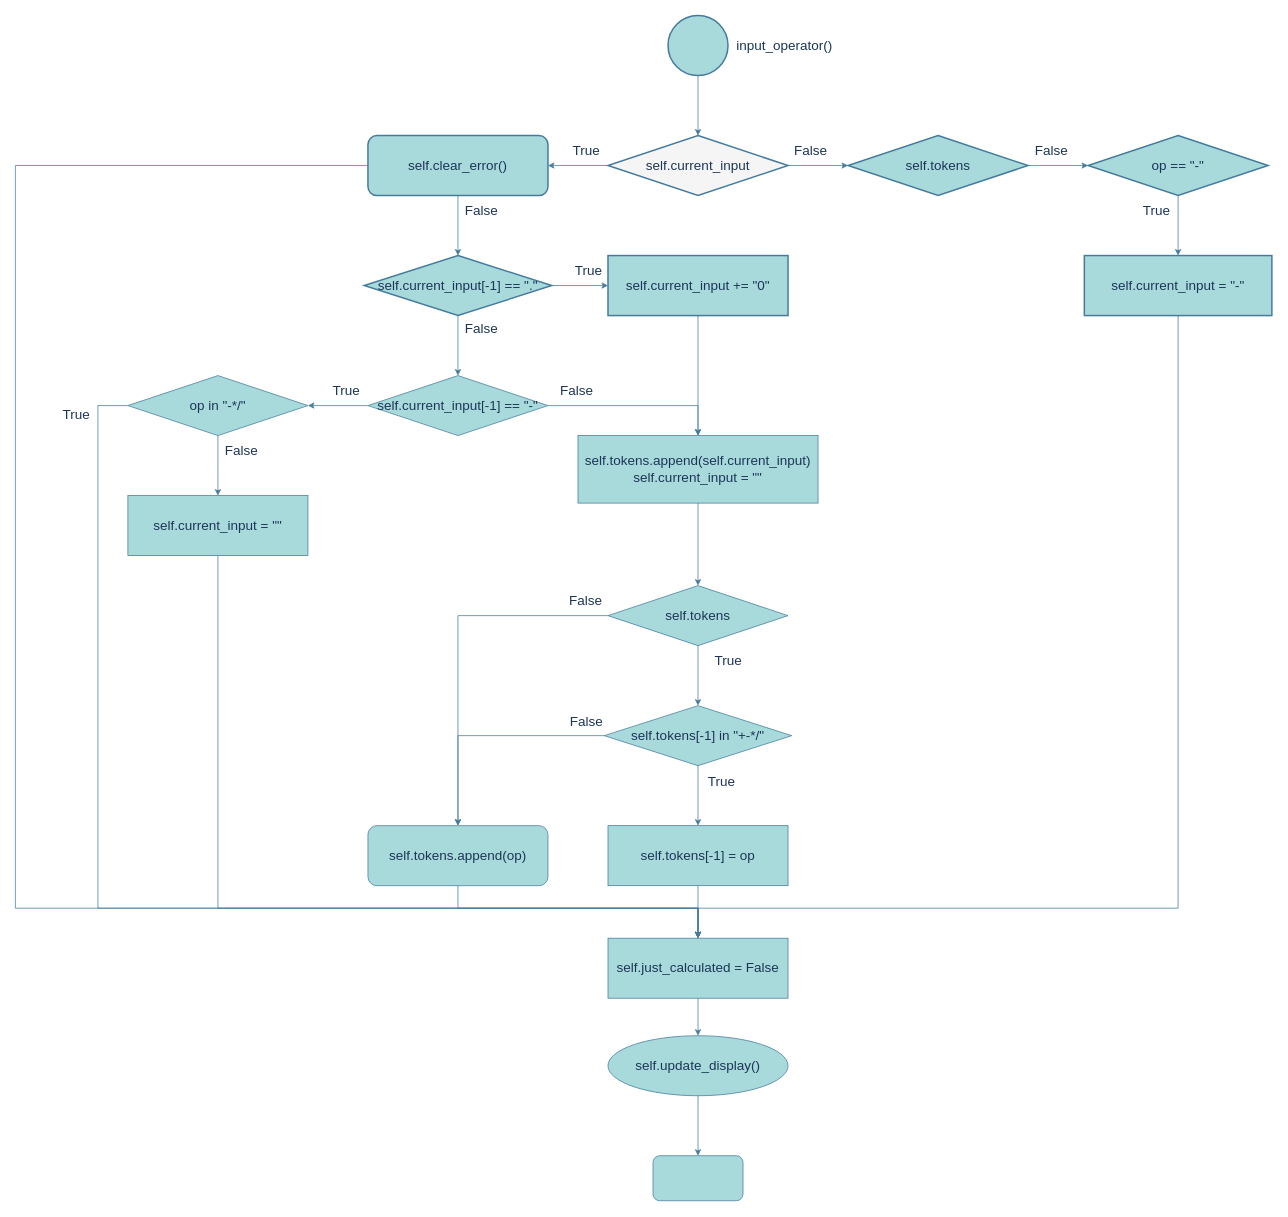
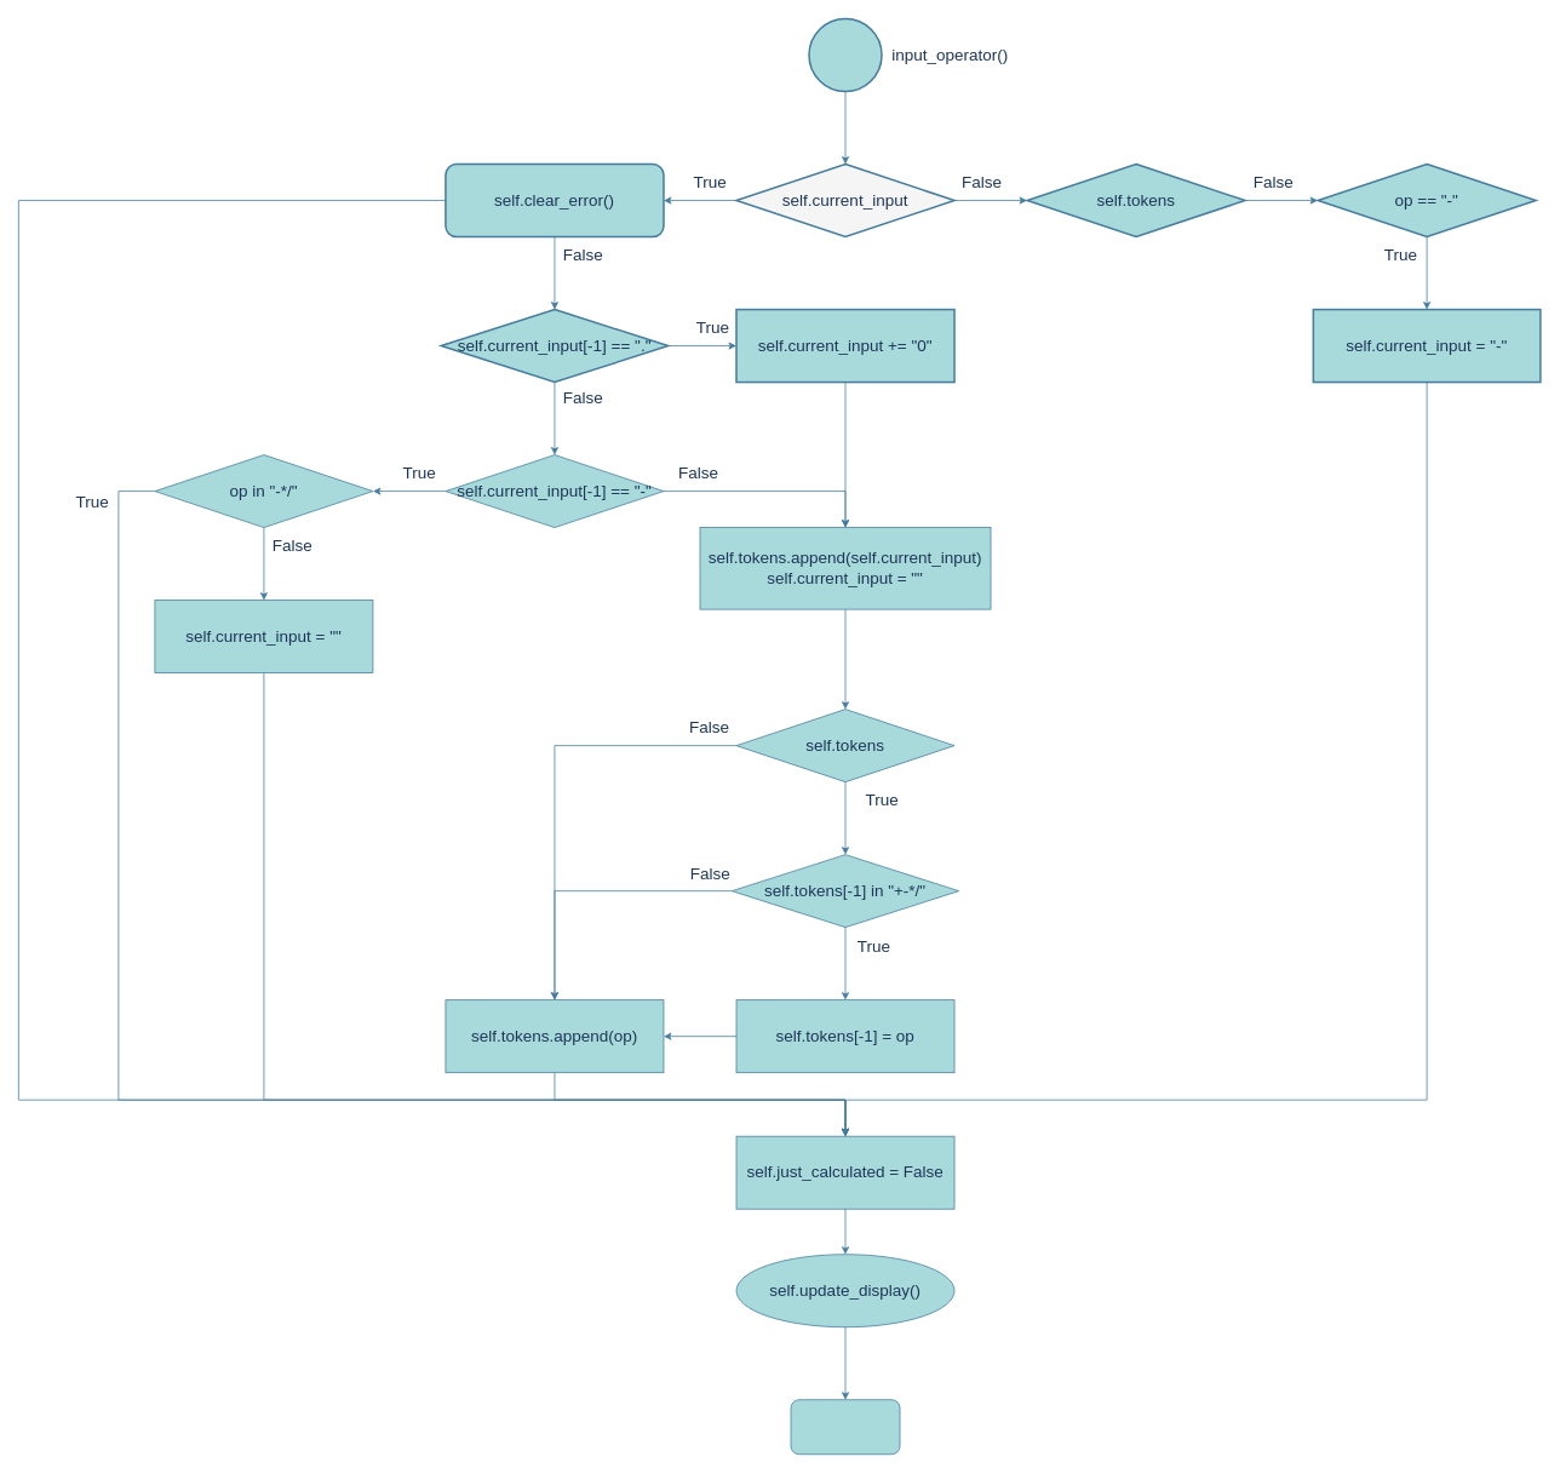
  <mxCell id="0" />
  <mxCell id="1" parent="0" />
  <mxCell id="2" value="" style="edgeStyle=orthogonalEdgeStyle;rounded=0;orthogonalLoop=1;jettySize=auto;html=1;strokeColor=#457B9D;fontColor=#1D3557;fillColor=#A8DADC;fontSize=18;" edge="1" parent="1" source="3" target="8"><mxGeometry relative="1" as="geometry" /></mxCell>
  <mxCell id="3" value="" style="strokeWidth=2;html=1;shape=mxgraph.flowchart.start_2;whiteSpace=wrap;strokeColor=#457B9D;fontColor=#1D3557;fillColor=#A8DADC;fontSize=18;" vertex="1" parent="1"><mxGeometry x="890" y="20" width="80" height="80" as="geometry" /></mxCell>
  <mxCell id="4" value="" style="edgeStyle=orthogonalEdgeStyle;rounded=0;orthogonalLoop=1;jettySize=auto;html=1;strokeColor=#457B9D;fontColor=#1D3557;fillColor=#A8DADC;fontSize=18;" edge="1" parent="1" source="8" target="13"><mxGeometry relative="1" as="geometry" /></mxCell>
  <mxCell id="5" value="True" style="edgeLabel;html=1;align=center;verticalAlign=middle;resizable=0;points=[];strokeColor=#457B9D;fontColor=#1D3557;fillColor=#A8DADC;fontSize=18;" vertex="1" connectable="0" parent="4"><mxGeometry x="0.275" y="-3" relative="1" as="geometry"><mxPoint x="21" y="-17" as="offset" /></mxGeometry></mxCell>
  <mxCell id="6" value="" style="edgeStyle=orthogonalEdgeStyle;rounded=0;orthogonalLoop=1;jettySize=auto;html=1;strokeColor=#457B9D;fontColor=#1D3557;fillColor=#A8DADC;fontSize=18;" edge="1" parent="1" source="8" target="23"><mxGeometry relative="1" as="geometry" /></mxCell>
  <mxCell id="7" value="False" style="edgeLabel;html=1;align=center;verticalAlign=middle;resizable=0;points=[];strokeColor=#457B9D;fontColor=#1D3557;fillColor=#A8DADC;fontSize=18;" vertex="1" connectable="0" parent="6"><mxGeometry x="-0.419" y="2" relative="1" as="geometry"><mxPoint x="6" y="-18" as="offset" /></mxGeometry></mxCell>
  <mxCell id="8" value="self.current_input" style="rhombus;whiteSpace=wrap;html=1;fillColor=#f5f5f5;strokeColor=#457B9D;fontColor=#1D3557;strokeWidth=2;fontSize=18;" vertex="1" parent="1"><mxGeometry x="810" y="180" width="240" height="80" as="geometry" /></mxCell>
  <mxCell id="9" value="input_operator()" style="text;html=1;align=center;verticalAlign=middle;resizable=0;points=[];autosize=1;strokeColor=none;fillColor=none;fontColor=#1D3557;fontSize=18;" vertex="1" parent="1"><mxGeometry x="970" y="40" width="150" height="40" as="geometry" /></mxCell>
  <mxCell id="10" value="" style="edgeStyle=orthogonalEdgeStyle;rounded=0;orthogonalLoop=1;jettySize=auto;html=1;strokeColor=#457B9D;fontColor=#1D3557;fillColor=#A8DADC;fontSize=18;" edge="1" parent="1" source="13" target="18"><mxGeometry relative="1" as="geometry" /></mxCell>
  <mxCell id="11" value="False" style="edgeLabel;html=1;align=center;verticalAlign=middle;resizable=0;points=[];strokeColor=#457B9D;fontColor=#1D3557;fillColor=#A8DADC;fontSize=18;" vertex="1" connectable="0" parent="10"><mxGeometry x="-0.325" y="2" relative="1" as="geometry"><mxPoint x="28" y="-7" as="offset" /></mxGeometry></mxCell>
  <mxCell id="12" style="edgeStyle=orthogonalEdgeStyle;rounded=0;orthogonalLoop=1;jettySize=auto;html=1;entryX=0.5;entryY=0;entryDx=0;entryDy=0;strokeColor=#457B9D;fontColor=#1D3557;fillColor=#A8DADC;" edge="1" parent="1" source="13" target="44"><mxGeometry relative="1" as="geometry"><Array as="points"><mxPoint x="20" y="220" /><mxPoint x="20" y="1210" /><mxPoint x="930" y="1210" /></Array></mxGeometry></mxCell>
  <mxCell id="13" value="self.clear_error()" style="whiteSpace=wrap;html=1;fontSize=18;fillColor=#A8DADC;strokeColor=#457B9D;fontColor=#1D3557;strokeWidth=2;rounded=1;" vertex="1" parent="1"><mxGeometry x="490" y="180" width="240" height="80" as="geometry" /></mxCell>
  <mxCell id="14" value="" style="edgeStyle=orthogonalEdgeStyle;rounded=0;orthogonalLoop=1;jettySize=auto;html=1;strokeColor=#457B9D;fontColor=#1D3557;fillColor=#A8DADC;fontSize=18;" edge="1" parent="1" source="18" target="20"><mxGeometry relative="1" as="geometry" /></mxCell>
  <mxCell id="15" value="True" style="edgeLabel;html=1;align=center;verticalAlign=middle;resizable=0;points=[];strokeColor=#457B9D;fontColor=#1D3557;fillColor=#A8DADC;fontSize=18;" vertex="1" connectable="0" parent="14"><mxGeometry x="-0.031" relative="1" as="geometry"><mxPoint x="12" y="-20" as="offset" /></mxGeometry></mxCell>
  <mxCell id="16" value="" style="edgeStyle=orthogonalEdgeStyle;rounded=0;orthogonalLoop=1;jettySize=auto;html=1;strokeColor=#457B9D;fontColor=#1D3557;fillColor=#A8DADC;fontSize=18;entryX=0.5;entryY=0;entryDx=0;entryDy=0;" edge="1" parent="1" source="18" target="52"><mxGeometry relative="1" as="geometry"><mxPoint x="610" y="500" as="targetPoint" /></mxGeometry></mxCell>
  <mxCell id="17" value="False" style="edgeLabel;html=1;align=center;verticalAlign=middle;resizable=0;points=[];strokeColor=#457B9D;fontColor=#1D3557;fillColor=#A8DADC;fontSize=18;" vertex="1" connectable="0" parent="16"><mxGeometry x="-0.583" y="-1" relative="1" as="geometry"><mxPoint x="31" as="offset" /></mxGeometry></mxCell>
  <mxCell id="18" value="self.current_input[-1] == &quot;.&quot;" style="rhombus;whiteSpace=wrap;html=1;fontSize=18;fillColor=#A8DADC;strokeColor=#457B9D;fontColor=#1D3557;strokeWidth=2;" vertex="1" parent="1"><mxGeometry x="485" y="340" width="250" height="80" as="geometry" /></mxCell>
  <mxCell id="19" style="edgeStyle=orthogonalEdgeStyle;rounded=0;orthogonalLoop=1;jettySize=auto;html=1;entryX=0.5;entryY=0;entryDx=0;entryDy=0;strokeColor=#457B9D;fontColor=#1D3557;fillColor=#A8DADC;" edge="1" parent="1" source="20" target="61"><mxGeometry relative="1" as="geometry" /></mxCell>
  <mxCell id="20" value="self.current_input += &quot;0&quot;" style="whiteSpace=wrap;html=1;fontSize=18;fillColor=#A8DADC;strokeColor=#457B9D;fontColor=#1D3557;strokeWidth=2;" vertex="1" parent="1"><mxGeometry x="810" y="340" width="240" height="80" as="geometry" /></mxCell>
  <mxCell id="21" value="" style="edgeStyle=orthogonalEdgeStyle;rounded=0;orthogonalLoop=1;jettySize=auto;html=1;strokeColor=#457B9D;fontColor=#1D3557;fillColor=#A8DADC;fontSize=18;" edge="1" parent="1" source="23" target="26"><mxGeometry relative="1" as="geometry" /></mxCell>
  <mxCell id="22" value="False" style="edgeLabel;html=1;align=center;verticalAlign=middle;resizable=0;points=[];strokeColor=#457B9D;fontColor=#1D3557;fillColor=#A8DADC;fontSize=18;" vertex="1" connectable="0" parent="21"><mxGeometry x="-0.343" y="-1" relative="1" as="geometry"><mxPoint x="4" y="-21" as="offset" /></mxGeometry></mxCell>
  <mxCell id="23" value="self.tokens" style="rhombus;whiteSpace=wrap;html=1;fontSize=18;fillColor=#A8DADC;strokeColor=#457B9D;fontColor=#1D3557;strokeWidth=2;" vertex="1" parent="1"><mxGeometry x="1130" y="180" width="240" height="80" as="geometry" /></mxCell>
  <mxCell id="24" value="" style="edgeStyle=orthogonalEdgeStyle;rounded=0;orthogonalLoop=1;jettySize=auto;html=1;strokeColor=#457B9D;fontColor=#1D3557;fillColor=#A8DADC;fontSize=18;" edge="1" parent="1" source="26" target="28"><mxGeometry relative="1" as="geometry" /></mxCell>
  <mxCell id="25" value="True" style="edgeLabel;html=1;align=center;verticalAlign=middle;resizable=0;points=[];strokeColor=#457B9D;fontColor=#1D3557;fillColor=#A8DADC;fontSize=18;" vertex="1" connectable="0" parent="24"><mxGeometry x="-0.314" y="-2" relative="1" as="geometry"><mxPoint x="-28" y="-7" as="offset" /></mxGeometry></mxCell>
  <mxCell id="26" value="op == &quot;-&quot;" style="rhombus;whiteSpace=wrap;html=1;fontSize=18;fillColor=#A8DADC;strokeColor=#457B9D;fontColor=#1D3557;strokeWidth=2;" vertex="1" parent="1"><mxGeometry x="1450" y="180" width="240" height="80" as="geometry" /></mxCell>
  <mxCell id="27" style="edgeStyle=orthogonalEdgeStyle;rounded=0;orthogonalLoop=1;jettySize=auto;html=1;entryX=0.5;entryY=0;entryDx=0;entryDy=0;strokeColor=#457B9D;fontColor=#1D3557;fillColor=#A8DADC;" edge="1" parent="1" source="28" target="44"><mxGeometry relative="1" as="geometry"><Array as="points"><mxPoint x="1570" y="1210" /><mxPoint x="930" y="1210" /></Array></mxGeometry></mxCell>
  <mxCell id="28" value="self.current_input = &quot;-&quot;" style="whiteSpace=wrap;html=1;fontSize=18;fillColor=#A8DADC;strokeColor=#457B9D;fontColor=#1D3557;strokeWidth=2;" vertex="1" parent="1"><mxGeometry x="1445" y="340" width="250" height="80" as="geometry" /></mxCell>
  <mxCell id="29" value="" style="edgeStyle=orthogonalEdgeStyle;rounded=0;orthogonalLoop=1;jettySize=auto;html=1;strokeColor=#457B9D;fontColor=#1D3557;fillColor=#A8DADC;fontSize=18;" edge="1" parent="1" source="32" target="37"><mxGeometry relative="1" as="geometry" /></mxCell>
  <mxCell id="30" style="edgeStyle=orthogonalEdgeStyle;rounded=0;orthogonalLoop=1;jettySize=auto;html=1;entryX=0.5;entryY=0;entryDx=0;entryDy=0;strokeColor=#457B9D;fontColor=#1D3557;fillColor=#A8DADC;fontSize=18;" edge="1" parent="1" source="32" target="41"><mxGeometry relative="1" as="geometry" /></mxCell>
  <mxCell id="31" value="False" style="edgeLabel;html=1;align=center;verticalAlign=middle;resizable=0;points=[];strokeColor=#457B9D;fontColor=#1D3557;fillColor=#A8DADC;fontSize=18;" vertex="1" connectable="0" parent="30"><mxGeometry x="-0.701" y="6" relative="1" as="geometry"><mxPoint x="41" y="-26" as="offset" /></mxGeometry></mxCell>
  <mxCell id="32" value="self.tokens" style="rhombus;whiteSpace=wrap;html=1;strokeColor=#457B9D;fontColor=#1D3557;fillColor=#A8DADC;fontSize=18;" vertex="1" parent="1"><mxGeometry x="810" y="780" width="240" height="80" as="geometry" /></mxCell>
  <mxCell id="33" value="" style="edgeStyle=orthogonalEdgeStyle;rounded=0;orthogonalLoop=1;jettySize=auto;html=1;strokeColor=#457B9D;fontColor=#1D3557;fillColor=#A8DADC;fontSize=18;" edge="1" parent="1" source="37" target="39"><mxGeometry relative="1" as="geometry" /></mxCell>
  <mxCell id="34" value="True" style="edgeLabel;html=1;align=center;verticalAlign=middle;resizable=0;points=[];strokeColor=#457B9D;fontColor=#1D3557;fillColor=#A8DADC;fontSize=18;" vertex="1" connectable="0" parent="33"><mxGeometry x="0.056" y="6" relative="1" as="geometry"><mxPoint x="24" y="-22" as="offset" /></mxGeometry></mxCell>
  <mxCell id="35" style="edgeStyle=orthogonalEdgeStyle;rounded=0;orthogonalLoop=1;jettySize=auto;html=1;exitX=0;exitY=0.5;exitDx=0;exitDy=0;entryX=0.5;entryY=0;entryDx=0;entryDy=0;strokeColor=#457B9D;fontColor=#1D3557;fillColor=#A8DADC;fontSize=18;" edge="1" parent="1" source="37" target="41"><mxGeometry relative="1" as="geometry" /></mxCell>
  <mxCell id="36" value="False" style="edgeLabel;html=1;align=center;verticalAlign=middle;resizable=0;points=[];strokeColor=#457B9D;fontColor=#1D3557;fillColor=#A8DADC;fontSize=18;" vertex="1" connectable="0" parent="35"><mxGeometry x="-0.648" y="-2" relative="1" as="geometry"><mxPoint x="30" y="-18" as="offset" /></mxGeometry></mxCell>
  <mxCell id="37" value="self.tokens[-1] in &quot;+-*/&quot;" style="rhombus;whiteSpace=wrap;html=1;fontSize=18;fillColor=#A8DADC;strokeColor=#457B9D;fontColor=#1D3557;" vertex="1" parent="1"><mxGeometry x="805" y="940" width="250" height="80" as="geometry" /></mxCell>
- <mxCell id="38" value="" style="edgeStyle=orthogonalEdgeStyle;rounded=0;orthogonalLoop=1;jettySize=auto;html=1;strokeColor=#457B9D;fontColor=#1D3557;fillColor=#A8DADC;fontSize=18;" edge="1" parent="1" source="39" target="44"><mxGeometry relative="1" as="geometry" /></mxCell>
+ <mxCell id="38" value="" style="edgeStyle=orthogonalEdgeStyle;rounded=0;orthogonalLoop=1;jettySize=auto;html=1;strokeColor=#457B9D;fontColor=#1D3557;fillColor=#A8DADC;fontSize=18;" edge="1" parent="1" source="39" target="41"><mxGeometry relative="1" as="geometry" /></mxCell>
  <mxCell id="39" value="self.tokens[-1] = op" style="whiteSpace=wrap;html=1;fontSize=18;fillColor=#A8DADC;strokeColor=#457B9D;fontColor=#1D3557;" vertex="1" parent="1"><mxGeometry x="810" y="1100" width="240" height="80" as="geometry" /></mxCell>
  <mxCell id="40" style="edgeStyle=orthogonalEdgeStyle;rounded=0;orthogonalLoop=1;jettySize=auto;html=1;entryX=0.5;entryY=0;entryDx=0;entryDy=0;strokeColor=#457B9D;fontColor=#1D3557;fillColor=#A8DADC;fontSize=18;" edge="1" parent="1" source="41" target="44"><mxGeometry relative="1" as="geometry"><Array as="points"><mxPoint x="609.5" y="1210" /><mxPoint x="929.5" y="1210" /></Array></mxGeometry></mxCell>
- <mxCell id="41" value="self.tokens.append(op)" style="whiteSpace=wrap;html=1;strokeColor=#457B9D;fontColor=#1D3557;fillColor=#A8DADC;fontSize=18;rounded=1;" vertex="1" parent="1"><mxGeometry x="490" y="1100" width="240" height="80" as="geometry" /></mxCell>
+ <mxCell id="41" value="self.tokens.append(op)" style="whiteSpace=wrap;html=1;strokeColor=#457B9D;fontColor=#1D3557;fillColor=#A8DADC;fontSize=18;" vertex="1" parent="1"><mxGeometry x="490" y="1100" width="240" height="80" as="geometry" /></mxCell>
  <mxCell id="42" value="True" style="text;html=1;align=center;verticalAlign=middle;resizable=0;points=[];autosize=1;strokeColor=none;fillColor=none;fontColor=#1D3557;fontSize=18;" vertex="1" parent="1"><mxGeometry x="940" y="860" width="60" height="40" as="geometry" /></mxCell>
  <mxCell id="43" value="" style="edgeStyle=orthogonalEdgeStyle;rounded=0;orthogonalLoop=1;jettySize=auto;html=1;strokeColor=#457B9D;fontColor=#1D3557;fillColor=#A8DADC;fontSize=18;" edge="1" parent="1" source="44" target="46"><mxGeometry relative="1" as="geometry" /></mxCell>
  <mxCell id="44" value="self.just_calculated = False" style="whiteSpace=wrap;html=1;fontSize=18;fillColor=#A8DADC;strokeColor=#457B9D;fontColor=#1D3557;" vertex="1" parent="1"><mxGeometry x="810" y="1250" width="240" height="80" as="geometry" /></mxCell>
  <mxCell id="45" value="" style="edgeStyle=orthogonalEdgeStyle;rounded=0;orthogonalLoop=1;jettySize=auto;html=1;strokeColor=#457B9D;fontColor=#1D3557;fillColor=#A8DADC;fontSize=18;" edge="1" parent="1" source="46" target="47"><mxGeometry relative="1" as="geometry" /></mxCell>
  <mxCell id="46" value="self.update_display()" style="ellipse;whiteSpace=wrap;html=1;fontSize=18;fillColor=#A8DADC;strokeColor=#457B9D;fontColor=#1D3557;" vertex="1" parent="1"><mxGeometry x="810" y="1380" width="240" height="80" as="geometry" /></mxCell>
  <mxCell id="47" value="" style="rounded=1;whiteSpace=wrap;html=1;fontSize=18;fillColor=#A8DADC;strokeColor=#457B9D;fontColor=#1D3557;" vertex="1" parent="1"><mxGeometry x="870" y="1540" width="120" height="60" as="geometry" /></mxCell>
  <mxCell id="48" value="" style="edgeStyle=orthogonalEdgeStyle;rounded=0;orthogonalLoop=1;jettySize=auto;html=1;strokeColor=#457B9D;fontColor=#1D3557;fillColor=#A8DADC;fontSize=18;" edge="1" parent="1" source="52" target="57"><mxGeometry relative="1" as="geometry" /></mxCell>
  <mxCell id="49" value="True" style="edgeLabel;html=1;align=center;verticalAlign=middle;resizable=0;points=[];strokeColor=#457B9D;fontColor=#1D3557;fillColor=#A8DADC;fontSize=18;" vertex="1" connectable="0" parent="48"><mxGeometry x="-0.335" y="-3" relative="1" as="geometry"><mxPoint x="-3" y="-17" as="offset" /></mxGeometry></mxCell>
  <mxCell id="50" style="edgeStyle=orthogonalEdgeStyle;rounded=0;orthogonalLoop=1;jettySize=auto;html=1;entryX=0.5;entryY=0;entryDx=0;entryDy=0;strokeColor=#457B9D;fontColor=#1D3557;fillColor=#A8DADC;" edge="1" parent="1" source="52" target="61"><mxGeometry relative="1" as="geometry" /></mxCell>
  <mxCell id="51" value="&lt;font style=&quot;font-size: 18px;&quot;&gt;False&lt;/font&gt;" style="edgeLabel;html=1;align=center;verticalAlign=middle;resizable=0;points=[];strokeColor=#457B9D;fontColor=#1D3557;fillColor=#A8DADC;" vertex="1" connectable="0" parent="50"><mxGeometry x="-0.577" y="-2" relative="1" as="geometry"><mxPoint x="-14" y="-22" as="offset" /></mxGeometry></mxCell>
  <mxCell id="52" value="self.current_input[-1] == &quot;-&quot;" style="rhombus;whiteSpace=wrap;html=1;strokeColor=#457B9D;fontColor=#1D3557;fillColor=#A8DADC;fontSize=18;" vertex="1" parent="1"><mxGeometry x="490" y="500" width="240" height="80" as="geometry" /></mxCell>
  <mxCell id="53" value="" style="edgeStyle=orthogonalEdgeStyle;rounded=0;orthogonalLoop=1;jettySize=auto;html=1;strokeColor=#457B9D;fontColor=#1D3557;fillColor=#A8DADC;fontSize=18;" edge="1" parent="1" source="57"><mxGeometry relative="1" as="geometry"><mxPoint x="290" y="660" as="targetPoint" /></mxGeometry></mxCell>
  <mxCell id="54" value="False" style="edgeLabel;html=1;align=center;verticalAlign=middle;resizable=0;points=[];strokeColor=#457B9D;fontColor=#1D3557;fillColor=#A8DADC;fontSize=18;" vertex="1" connectable="0" parent="53"><mxGeometry x="-0.351" relative="1" as="geometry"><mxPoint x="30" y="-6" as="offset" /></mxGeometry></mxCell>
  <mxCell id="55" style="edgeStyle=orthogonalEdgeStyle;rounded=0;orthogonalLoop=1;jettySize=auto;html=1;strokeColor=#457B9D;fontColor=#1D3557;fillColor=#A8DADC;entryX=0.5;entryY=0;entryDx=0;entryDy=0;" edge="1" parent="1" source="57" target="44"><mxGeometry relative="1" as="geometry"><mxPoint x="910" y="1270" as="targetPoint" /><Array as="points"><mxPoint x="130" y="540" /><mxPoint x="130" y="1210" /><mxPoint x="930" y="1210" /></Array></mxGeometry></mxCell>
  <mxCell id="56" value="True" style="edgeLabel;html=1;align=center;verticalAlign=middle;resizable=0;points=[];strokeColor=#457B9D;fontColor=#1D3557;fillColor=#A8DADC;fontSize=18;" vertex="1" connectable="0" parent="55"><mxGeometry x="-0.887" y="3" relative="1" as="geometry"><mxPoint x="-33" y="-36" as="offset" /></mxGeometry></mxCell>
  <mxCell id="57" value="op in &quot;-*/&quot;" style="rhombus;whiteSpace=wrap;html=1;fontSize=18;fillColor=#A8DADC;strokeColor=#457B9D;fontColor=#1D3557;" vertex="1" parent="1"><mxGeometry x="170" y="500" width="240" height="80" as="geometry" /></mxCell>
  <mxCell id="58" style="edgeStyle=orthogonalEdgeStyle;rounded=0;orthogonalLoop=1;jettySize=auto;html=1;strokeColor=#457B9D;fontColor=#1D3557;fillColor=#A8DADC;" edge="1" parent="1" source="59" target="44"><mxGeometry relative="1" as="geometry"><Array as="points"><mxPoint x="290" y="1210" /><mxPoint x="930" y="1210" /></Array></mxGeometry></mxCell>
  <mxCell id="59" value="self.current_input = &quot;&quot;" style="whiteSpace=wrap;html=1;fontSize=18;fillColor=#A8DADC;strokeColor=#457B9D;fontColor=#1D3557;" vertex="1" parent="1"><mxGeometry x="170" y="660" width="240" height="80" as="geometry" /></mxCell>
  <mxCell id="60" style="edgeStyle=orthogonalEdgeStyle;rounded=0;orthogonalLoop=1;jettySize=auto;html=1;entryX=0.5;entryY=0;entryDx=0;entryDy=0;strokeColor=#457B9D;fontColor=#1D3557;fillColor=#A8DADC;" edge="1" parent="1" source="61" target="32"><mxGeometry relative="1" as="geometry" /></mxCell>
  <mxCell id="61" value="self.tokens.append(self.current_input)&lt;div&gt;self.current_input = &quot;&quot;&lt;/div&gt;" style="whiteSpace=wrap;html=1;strokeColor=#457B9D;fontColor=#1D3557;fillColor=#A8DADC;fontSize=18;" vertex="1" parent="1"><mxGeometry x="770" y="580" width="320" height="90" as="geometry" /></mxCell>
